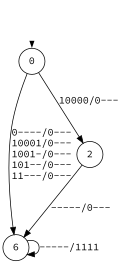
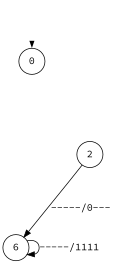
  digraph {
    fontname="Source Code Pro"
    nodesep=0.2
    rankdir=TB
    ranksep=0.8
    node [fontname="Source Code Pro" shape=circle]
    edge [fontname="Source Code Pro"]
    init [shape=point style=invis]
    n2 [label=0]
    n3 [label=6]
    n4 [label=2]
    init -> n2 [penwidth=0]
-   n2 -> n3 [label="0----/0---\l10001/0---\l1001-/0---\l101--/0---\l11---/0---\l"]
-   n2 -> n4 [label="10000/0---\l"]
    n3 -> n3 [label="-----/1111\l"]
    n4 -> n3 [label="-----/0---\l"]
  }
